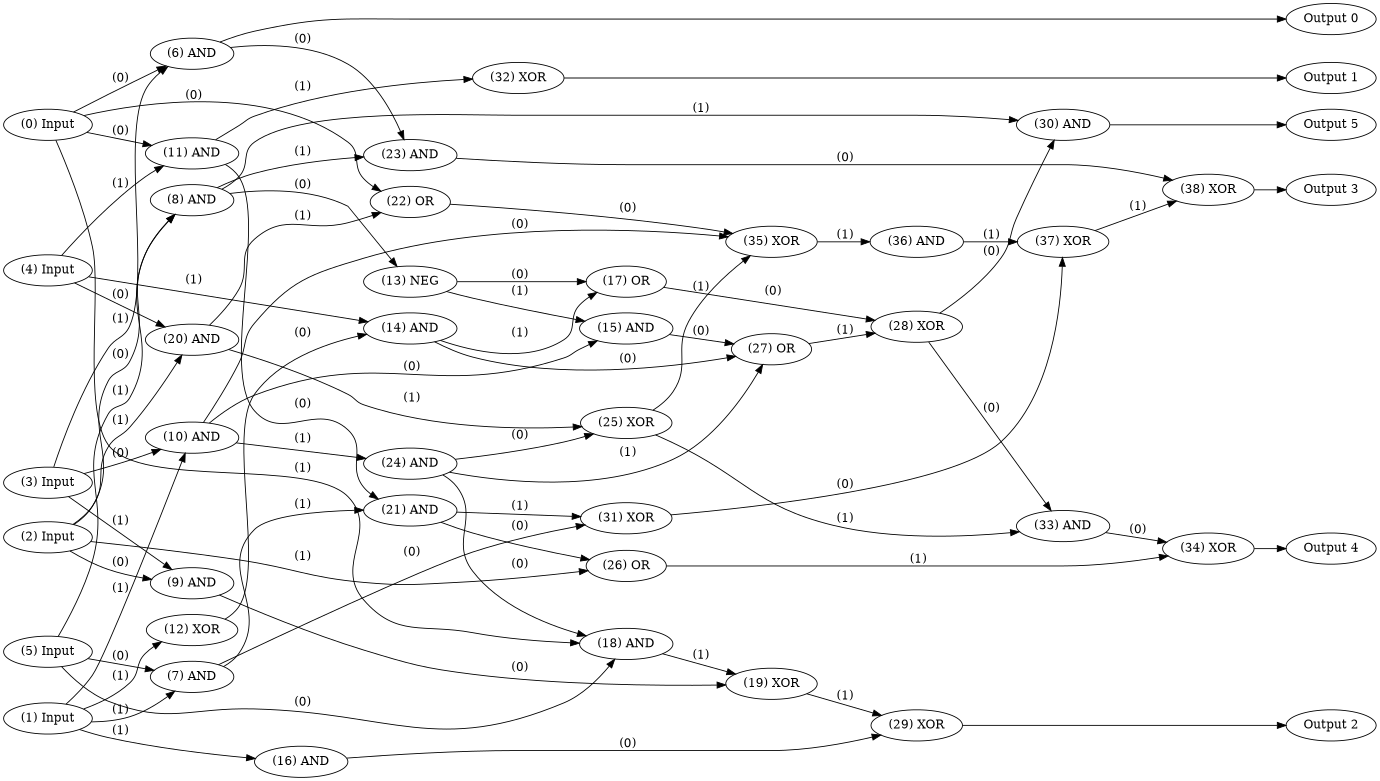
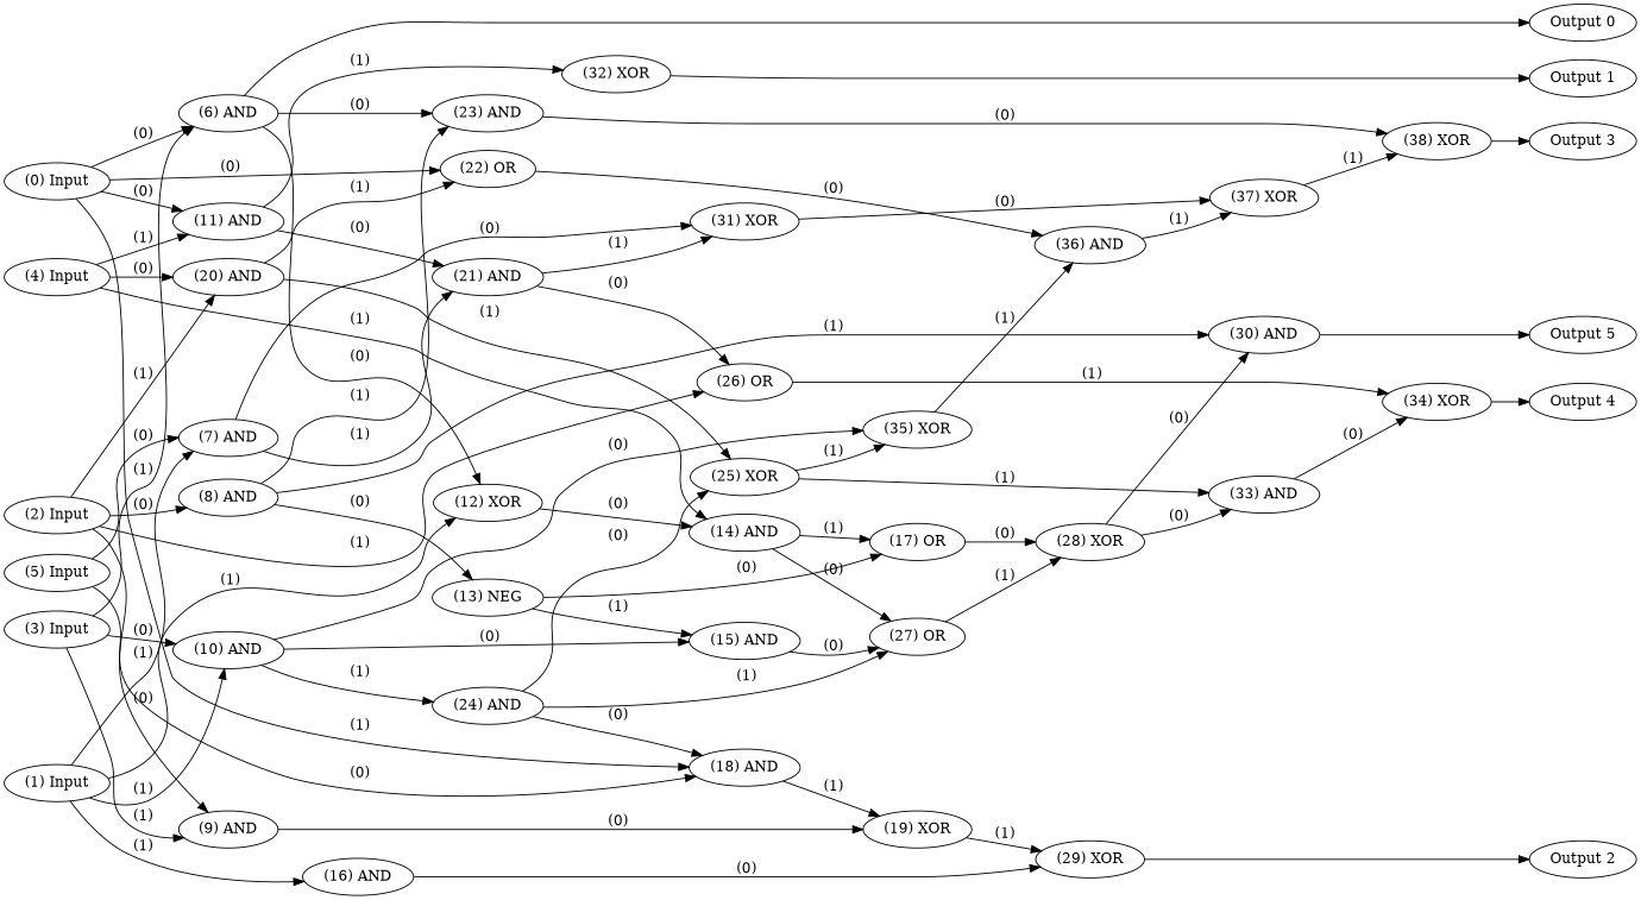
  digraph {
    rankdir=LR
    node [color=black fontcolor=black labelfontcolor=black]
    edge [bold=true color=black fontcolor=black labelfontcolor=black]
    n1 [label="(0) Input"]
    n2 [label="(1) Input"]
    n3 [label="(2) Input"]
    n4 [label="(3) Input"]
    n5 [label="(4) Input"]
    n6 [label="(5) Input"]
    n7 [label="Output 0"]
    n8 [label="Output 1"]
    n9 [label="Output 2"]
    n10 [label="Output 3"]
    n11 [label="Output 4"]
    n12 [label="Output 5"]
    n13 [label="(6) AND"]
    n14 [label="(11) AND"]
    n15 [label="(18) AND"]
    n16 [label="(22) OR"]
    n17 [label="(7) AND"]
    n18 [label="(10) AND"]
    n19 [label="(12) XOR"]
    n20 [label="(16) AND"]
    n21 [label="(8) AND"]
    n22 [label="(9) AND"]
    n23 [label="(20) AND"]
    n24 [label="(26) OR"]
    n25 [label="(14) AND"]
    n26 [label="(23) AND"]
    n27 [label="(21) AND"]
    n28 [label="(32) XOR"]
    n29 [label="(19) XOR"]
    n30 [label="(36) AND"]
    n31 [label="(31) XOR"]
    n32 [label="(15) AND"]
    n33 [label="(24) AND"]
    n34 [label="(35) XOR"]
    n35 [label="(29) XOR"]
    n36 [label="(13) NEG"]
    n37 [label="(30) AND"]
    n38 [label="(25) XOR"]
    n39 [label="(34) XOR"]
    n40 [label="(17) OR"]
    n41 [label="(27) OR"]
    n42 [label="(38) XOR"]
    n43 [label="(37) XOR"]
    n44 [label="(28) XOR"]
    n45 [label="(33) AND"]
    subgraph sub_1 {
      rank=source
      n1
      n2
      n3
      n4
      n5
      n6
    }
    subgraph sub_2 {
      rank=max
      n7
      n8
      n9
      n10
      n11
      n12
    }
    n1 -> n13 [label=" (0)"]
    n1 -> n14 [label=" (0)"]
    n1 -> n15 [label=" (1)"]
    n1 -> n16 [label=" (0)"]
    n2 -> n17 [label=" (1)"]
    n2 -> n18 [label=" (1)"]
    n2 -> n19 [label=" (1)"]
    n2 -> n20 [label=" (1)"]
    n3 -> n21 [label=" (0)"]
    n3 -> n22 [label=" (0)"]
    n3 -> n23 [label=" (1)"]
    n3 -> n24 [label=" (1)"]
    n4 -> n13 [label=" (1)"]
    n4 -> n18 [label=" (0)"]
    n4 -> n22 [label=" (1)"]
    n5 -> n14 [label=" (1)"]
    n5 -> n23 [label=" (0)"]
    n5 -> n25 [label=" (1)"]
    n6 -> n15 [label=" (0)"]
    n6 -> n17 [label=" (0)"]
-   n6 -> n21 [label=" (1)"]
    n13 -> n7
+   n13 -> n19 [label=" (0)"]
    n13 -> n26 [label=" (0)"]
    n14 -> n27 [label=" (0)"]
    n14 -> n28 [label=" (1)"]
    n15 -> n29 [label=" (1)"]
-   n16 -> n34 [label=" (0)"]
+   n16 -> n30 [label=" (0)"]
    n17 -> n27 [label=" (1)"]
    n17 -> n31 [label=" (0)"]
    n18 -> n32 [label=" (0)"]
    n18 -> n33 [label=" (1)"]
    n18 -> n34 [label=" (0)"]
    n19 -> n25 [label=" (0)"]
    n20 -> n35 [label=" (0)"]
    n21 -> n26 [label=" (1)"]
    n21 -> n36 [label=" (0)"]
    n21 -> n37 [label=" (1)"]
    n22 -> n29 [label=" (0)"]
    n23 -> n16 [label=" (1)"]
    n23 -> n38 [label=" (1)"]
    n24 -> n39 [label=" (1)"]
    n25 -> n40 [label=" (1)"]
    n25 -> n41 [label=" (0)"]
    n26 -> n42 [label=" (0)"]
    n27 -> n24 [label=" (0)"]
    n27 -> n31 [label=" (1)"]
    n28 -> n8
    n29 -> n35 [label=" (1)"]
    n30 -> n43 [label=" (1)"]
    n31 -> n43 [label=" (0)"]
    n32 -> n41 [label=" (0)"]
    n33 -> n15 [label=" (0)"]
    n33 -> n38 [label=" (0)"]
    n33 -> n41 [label=" (1)"]
    n34 -> n30 [label=" (1)"]
    n35 -> n9
    n36 -> n32 [label=" (1)"]
    n36 -> n40 [label=" (0)"]
    n37 -> n12
    n38 -> n34 [label=" (1)"]
    n38 -> n45 [label=" (1)"]
    n39 -> n11
    n40 -> n44 [label=" (0)"]
    n41 -> n44 [label=" (1)"]
    n42 -> n10
    n43 -> n42 [label=" (1)"]
    n44 -> n37 [label=" (0)"]
    n44 -> n45 [label=" (0)"]
    n45 -> n39 [label=" (0)"]
  }
